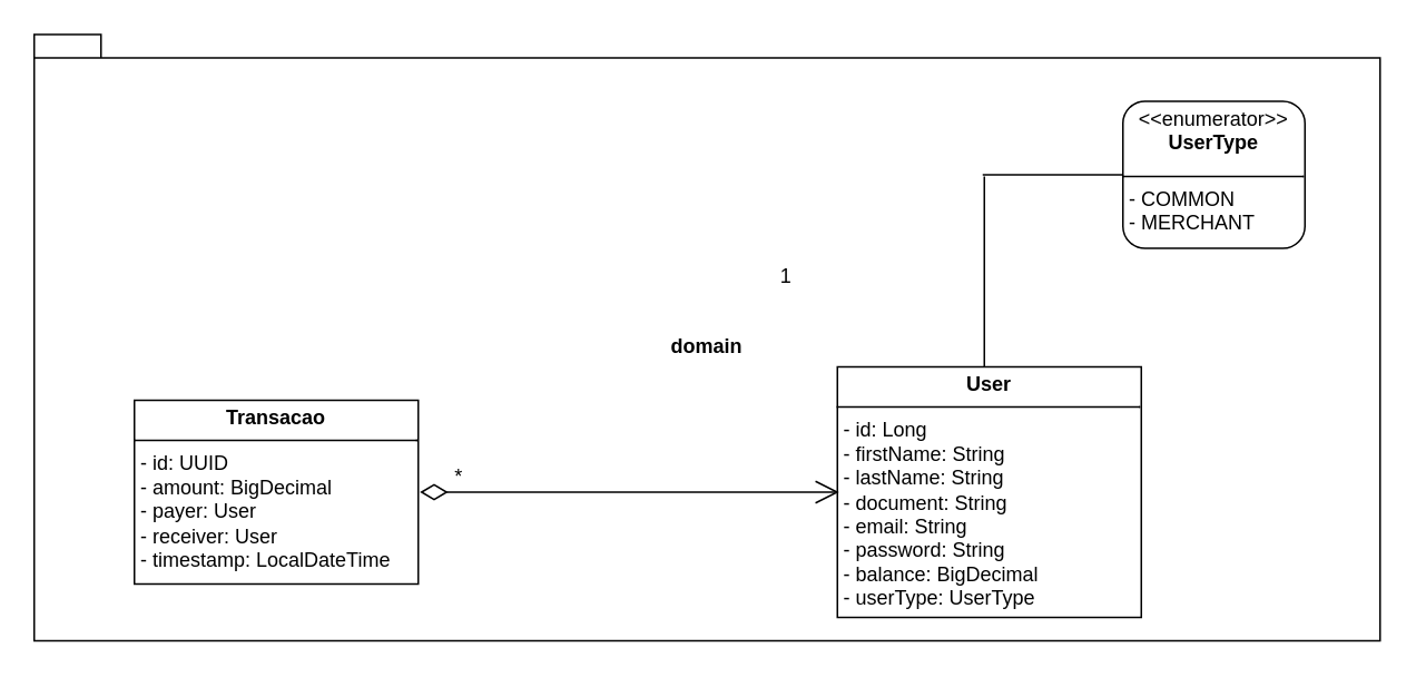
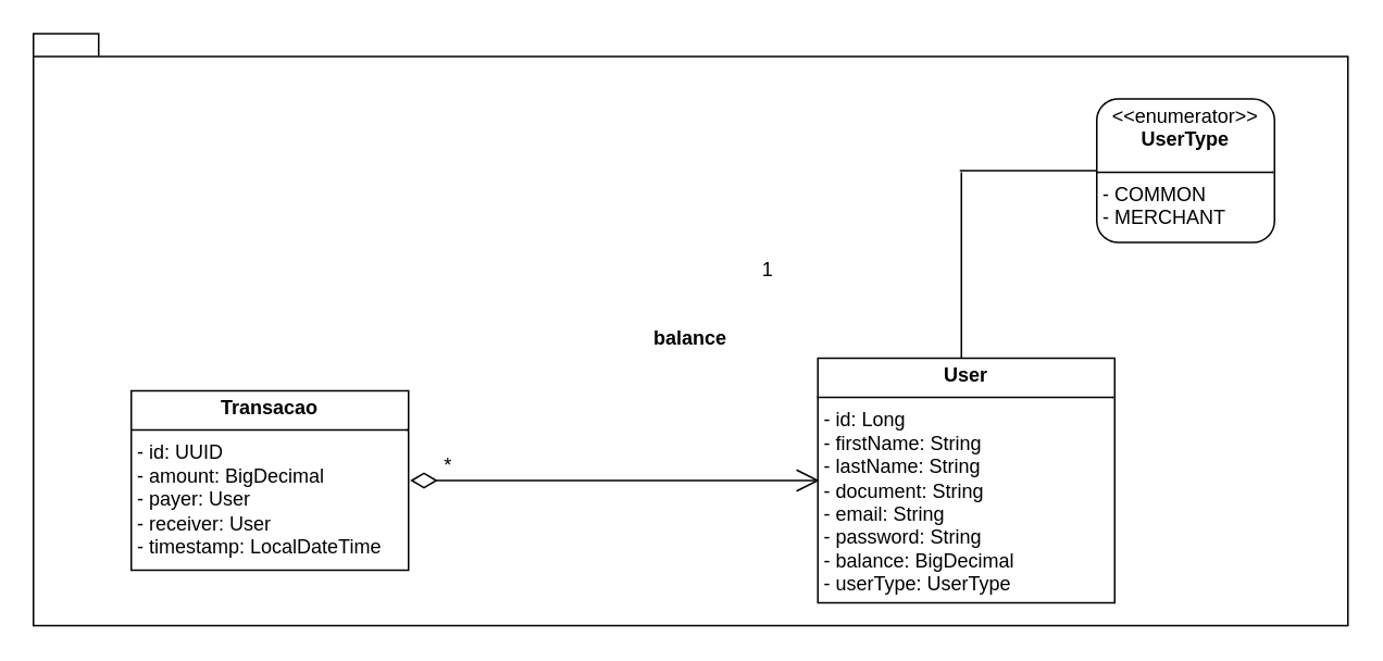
  <mxCell id="0" />
  <mxCell id="1" parent="0" />
- <mxCell id="2" value="domain" style="shape=folder;fontStyle=1;spacingTop=10;tabWidth=40;tabHeight=14;tabPosition=left;html=1;whiteSpace=wrap;" vertex="1" parent="1"><mxGeometry x="20" y="20" width="806" height="363" as="geometry" /></mxCell>
+ <mxCell id="2" value="balance" style="shape=folder;fontStyle=1;spacingTop=10;tabWidth=40;tabHeight=14;tabPosition=left;html=1;whiteSpace=wrap;" vertex="1" parent="1"><mxGeometry x="20" y="20" width="806" height="363" as="geometry" /></mxCell>
  <mxCell id="3" value="&lt;p style=&quot;margin:0px;margin-top:4px;text-align:center;&quot;&gt;&lt;b&gt;User&lt;/b&gt;&lt;/p&gt;&lt;hr size=&quot;1&quot; style=&quot;border-style:solid;&quot;&gt;&lt;p style=&quot;margin:0px;margin-left:4px;&quot;&gt;- id: Long&lt;/p&gt;&lt;p style=&quot;margin:0px;margin-left:4px;&quot;&gt;- firstName: String&lt;/p&gt;&lt;p style=&quot;margin:0px;margin-left:4px;&quot;&gt;- lastName: String&lt;/p&gt;&lt;p style=&quot;margin:0px;margin-left:4px;&quot;&gt;- document: String&lt;/p&gt;&lt;p style=&quot;margin:0px;margin-left:4px;&quot;&gt;- email: String&lt;/p&gt;&lt;p style=&quot;margin:0px;margin-left:4px;&quot;&gt;- password: String&lt;/p&gt;&lt;p style=&quot;margin:0px;margin-left:4px;&quot;&gt;- balance: BigDecimal&lt;/p&gt;&lt;p style=&quot;margin:0px;margin-left:4px;&quot;&gt;- userType: UserType&lt;/p&gt;" style="verticalAlign=top;align=left;overflow=fill;html=1;whiteSpace=wrap;" vertex="1" parent="1"><mxGeometry x="501" y="219" width="182" height="150" as="geometry" /></mxCell>
  <mxCell id="4" value="&lt;p style=&quot;margin:0px;margin-top:4px;text-align:center;&quot;&gt;&lt;b&gt;Transacao&lt;/b&gt;&lt;/p&gt;&lt;hr size=&quot;1&quot; style=&quot;border-style:solid;&quot;&gt;&lt;p style=&quot;margin:0px;margin-left:4px;&quot;&gt;- id: UUID&lt;/p&gt;&lt;p style=&quot;margin:0px;margin-left:4px;&quot;&gt;- amount: BigDecimal&lt;/p&gt;&lt;p style=&quot;margin:0px;margin-left:4px;&quot;&gt;- payer: User&lt;/p&gt;&lt;p style=&quot;margin:0px;margin-left:4px;&quot;&gt;- receiver: User&lt;/p&gt;&lt;p style=&quot;margin:0px;margin-left:4px;&quot;&gt;- timestamp: LocalDateTime&lt;/p&gt;&lt;p style=&quot;margin:0px;margin-left:4px;&quot;&gt;&lt;br&gt;&lt;/p&gt;" style="verticalAlign=top;align=left;overflow=fill;html=1;whiteSpace=wrap;" vertex="1" parent="1"><mxGeometry x="80" y="239" width="170" height="110" as="geometry" /></mxCell>
  <mxCell id="5" value="&lt;p style=&quot;margin: 4px 0px 0px;&quot;&gt;&lt;/p&gt;&lt;div style=&quot;text-align: center;&quot;&gt;&lt;span style=&quot;background-color: initial;&quot;&gt;&amp;lt;&amp;lt;enumerator&amp;gt;&amp;gt;&lt;/span&gt;&lt;/div&gt;&lt;b&gt;&lt;div style=&quot;text-align: center;&quot;&gt;&lt;b style=&quot;background-color: initial;&quot;&gt;UserType&lt;/b&gt;&lt;/div&gt;&lt;/b&gt;&lt;p&gt;&lt;/p&gt;&lt;hr size=&quot;1&quot; style=&quot;border-style:solid;&quot;&gt;&lt;p style=&quot;margin:0px;margin-left:4px;&quot;&gt;- COMMON&lt;/p&gt;&lt;p style=&quot;margin:0px;margin-left:4px;&quot;&gt;- MERCHANT&lt;/p&gt;&lt;p style=&quot;margin:0px;margin-left:4px;&quot;&gt;&lt;br&gt;&lt;/p&gt;" style="verticalAlign=top;align=left;overflow=fill;html=1;whiteSpace=wrap;imageVerticalAlign=middle;imageAlign=center;rounded=1;" vertex="1" parent="1"><mxGeometry x="672" y="60" width="109" height="88" as="geometry" /></mxCell>
  <mxCell id="6" value="" style="line;strokeWidth=1;fillColor=none;align=left;verticalAlign=middle;spacingTop=-1;spacingLeft=3;spacingRight=3;rotatable=0;labelPosition=right;points=[];portConstraint=eastwest;strokeColor=inherit;" vertex="1" parent="1"><mxGeometry x="588" y="100" width="84" height="8" as="geometry" /></mxCell>
  <mxCell id="7" value="" style="line;strokeWidth=1;fillColor=none;align=left;verticalAlign=middle;spacingTop=-1;spacingLeft=3;spacingRight=3;rotatable=0;labelPosition=right;points=[];portConstraint=eastwest;strokeColor=inherit;flipV=0;flipH=0;direction=north;" vertex="1" parent="1"><mxGeometry x="571.5" y="105" width="35" height="114" as="geometry" /></mxCell>
  <mxCell id="8" value="" style="endArrow=open;html=1;endSize=12;startArrow=diamondThin;startSize=14;startFill=0;edgeStyle=orthogonalEdgeStyle;align=left;verticalAlign=bottom;rounded=0;entryX=0;entryY=0.5;entryDx=0;entryDy=0;exitX=1;exitY=0.5;exitDx=0;exitDy=0;" edge="1" parent="1"><mxGeometry x="-0.841" y="11" relative="1" as="geometry"><mxPoint x="251" y="294" as="sourcePoint" /><mxPoint x="502" y="294" as="targetPoint" /><mxPoint as="offset" /></mxGeometry></mxCell>
  <mxCell id="9" value="*" style="text;html=1;align=center;verticalAlign=middle;resizable=0;points=[];autosize=1;strokeColor=none;fillColor=none;" vertex="1" parent="1"><mxGeometry x="262" y="272" width="23" height="26" as="geometry" /></mxCell>
  <mxCell id="10" value="1" style="text;html=1;align=center;verticalAlign=middle;resizable=0;points=[];autosize=1;strokeColor=none;fillColor=none;" vertex="1" parent="1"><mxGeometry x="457" y="152" width="25" height="26" as="geometry" /></mxCell>
